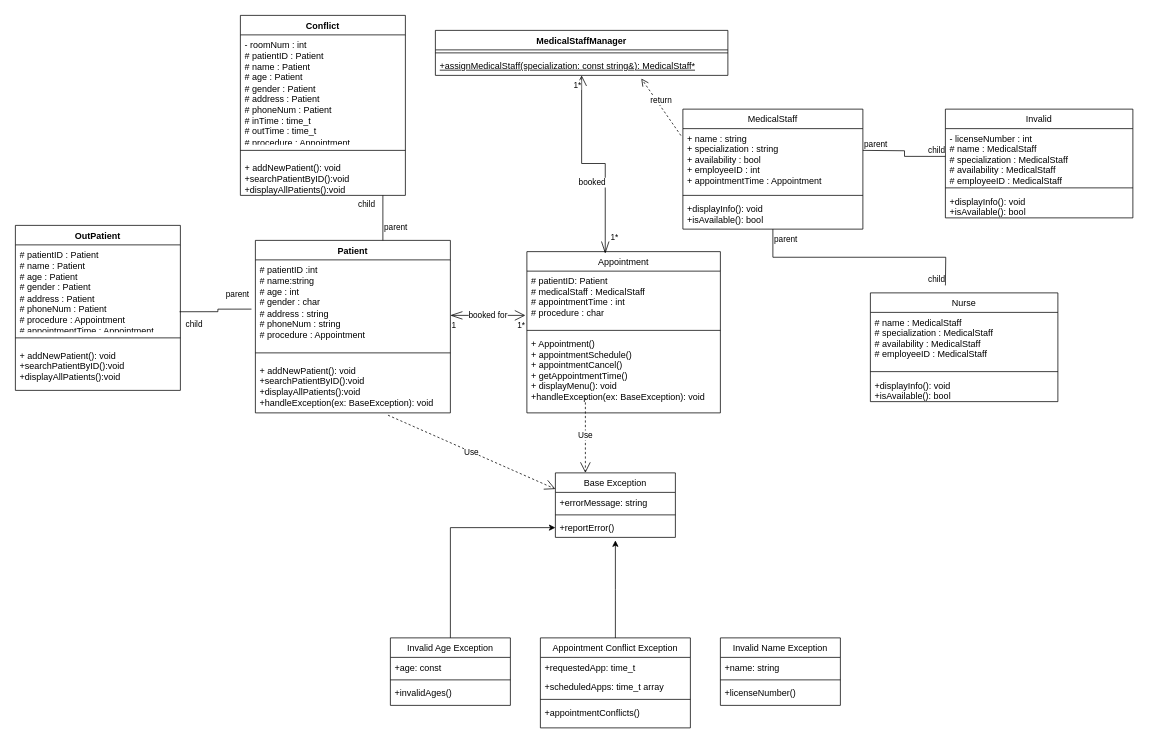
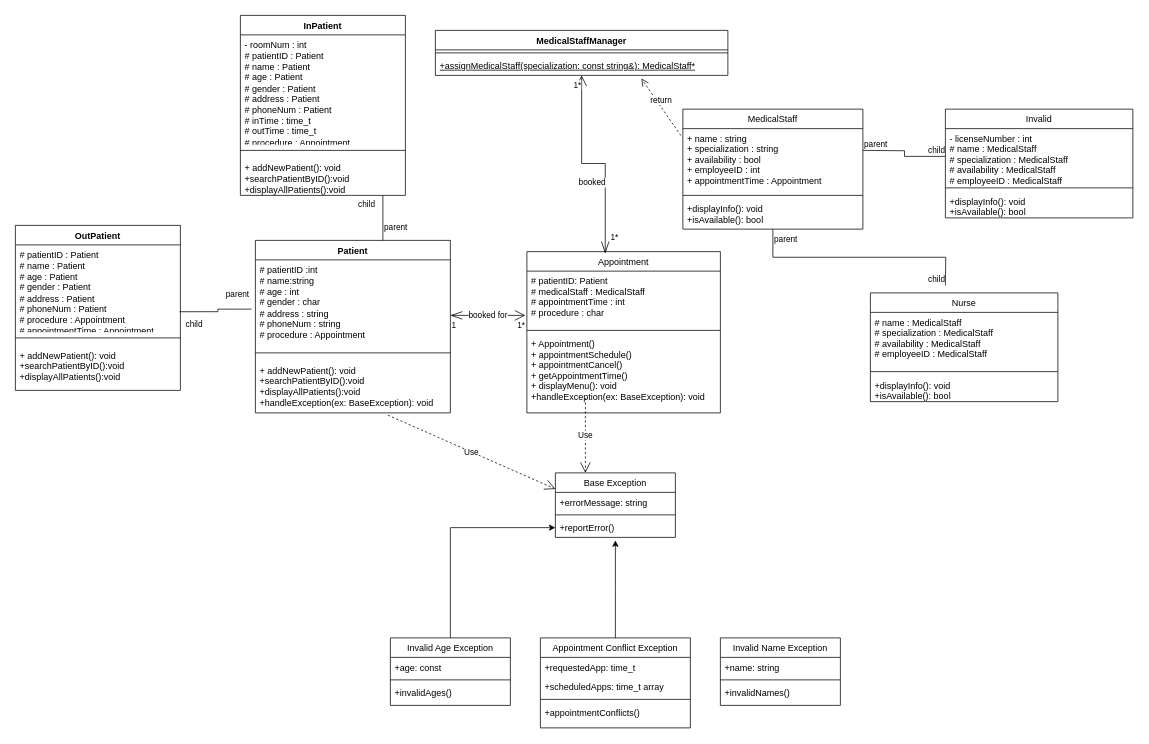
  <mxCell id="0" />
  <mxCell id="1" parent="0" />
  <mxCell id="2" style="edgeStyle=orthogonalEdgeStyle;rounded=0;orthogonalLoop=1;jettySize=auto;html=1;" parent="1" source="3" edge="1"><mxGeometry relative="1" as="geometry"><mxPoint x="820" y="720" as="targetPoint" /></mxGeometry></mxCell>
  <mxCell id="3" value="Appointment Conflict Exception" style="swimlane;fontStyle=0;align=center;verticalAlign=top;childLayout=stackLayout;horizontal=1;startSize=26;horizontalStack=0;resizeParent=1;resizeLast=0;collapsible=1;marginBottom=0;rounded=0;shadow=0;strokeWidth=1;" parent="1" vertex="1"><mxGeometry x="720" y="850" width="200" height="120" as="geometry"><mxRectangle x="130" y="380" width="160" height="26" as="alternateBounds" /></mxGeometry></mxCell>
  <mxCell id="4" value="+requestedApp: time_t" style="text;align=left;verticalAlign=top;spacingLeft=4;spacingRight=4;overflow=hidden;rotatable=0;points=[[0,0.5],[1,0.5]];portConstraint=eastwest;" parent="3" vertex="1"><mxGeometry y="26" width="200" height="26" as="geometry" /></mxCell>
  <mxCell id="5" value="+scheduledApps: time_t array" style="text;align=left;verticalAlign=top;spacingLeft=4;spacingRight=4;overflow=hidden;rotatable=0;points=[[0,0.5],[1,0.5]];portConstraint=eastwest;rounded=0;shadow=0;html=0;" parent="3" vertex="1"><mxGeometry y="52" width="200" height="26" as="geometry" /></mxCell>
  <mxCell id="6" value="" style="line;html=1;strokeWidth=1;align=left;verticalAlign=middle;spacingTop=-1;spacingLeft=3;spacingRight=3;rotatable=0;labelPosition=right;points=[];portConstraint=eastwest;" parent="3" vertex="1"><mxGeometry y="78" width="200" height="8" as="geometry" /></mxCell>
  <mxCell id="7" value="+appointmentConflicts()" style="text;align=left;verticalAlign=top;spacingLeft=4;spacingRight=4;overflow=hidden;rotatable=0;points=[[0,0.5],[1,0.5]];portConstraint=eastwest;fontStyle=0" parent="3" vertex="1"><mxGeometry y="86" width="200" height="34" as="geometry" /></mxCell>
  <mxCell id="8" value="Invalid Name Exception" style="swimlane;fontStyle=0;align=center;verticalAlign=top;childLayout=stackLayout;horizontal=1;startSize=26;horizontalStack=0;resizeParent=1;resizeLast=0;collapsible=1;marginBottom=0;rounded=0;shadow=0;strokeWidth=1;" parent="1" vertex="1"><mxGeometry x="960" y="850" width="160" height="90" as="geometry"><mxRectangle x="340" y="380" width="170" height="26" as="alternateBounds" /></mxGeometry></mxCell>
  <mxCell id="9" value="+name: string" style="text;align=left;verticalAlign=top;spacingLeft=4;spacingRight=4;overflow=hidden;rotatable=0;points=[[0,0.5],[1,0.5]];portConstraint=eastwest;" parent="8" vertex="1"><mxGeometry y="26" width="160" height="26" as="geometry" /></mxCell>
  <mxCell id="10" value="" style="line;html=1;strokeWidth=1;align=left;verticalAlign=middle;spacingTop=-1;spacingLeft=3;spacingRight=3;rotatable=0;labelPosition=right;points=[];portConstraint=eastwest;" parent="8" vertex="1"><mxGeometry y="52" width="160" height="8" as="geometry" /></mxCell>
- <mxCell id="11" value="+licenseNumber()" style="text;align=left;verticalAlign=top;spacingLeft=4;spacingRight=4;overflow=hidden;rotatable=0;points=[[0,0.5],[1,0.5]];portConstraint=eastwest;" parent="8" vertex="1"><mxGeometry y="60" width="160" height="26" as="geometry" /></mxCell>
+ <mxCell id="11" value="+invalidNames()" style="text;align=left;verticalAlign=top;spacingLeft=4;spacingRight=4;overflow=hidden;rotatable=0;points=[[0,0.5],[1,0.5]];portConstraint=eastwest;" parent="8" vertex="1"><mxGeometry y="60" width="160" height="26" as="geometry" /></mxCell>
  <mxCell id="12" value="Base Exception" style="swimlane;fontStyle=0;align=center;verticalAlign=top;childLayout=stackLayout;horizontal=1;startSize=26;horizontalStack=0;resizeParent=1;resizeLast=0;collapsible=1;marginBottom=0;rounded=0;shadow=0;strokeWidth=1;" parent="1" vertex="1"><mxGeometry x="740" y="630" width="160" height="86" as="geometry"><mxRectangle x="550" y="140" width="160" height="26" as="alternateBounds" /></mxGeometry></mxCell>
  <mxCell id="13" value="+errorMessage: string" style="text;align=left;verticalAlign=top;spacingLeft=4;spacingRight=4;overflow=hidden;rotatable=0;points=[[0,0.5],[1,0.5]];portConstraint=eastwest;" parent="12" vertex="1"><mxGeometry y="26" width="160" height="26" as="geometry" /></mxCell>
  <mxCell id="14" value="" style="line;html=1;strokeWidth=1;align=left;verticalAlign=middle;spacingTop=-1;spacingLeft=3;spacingRight=3;rotatable=0;labelPosition=right;points=[];portConstraint=eastwest;" parent="12" vertex="1"><mxGeometry y="52" width="160" height="8" as="geometry" /></mxCell>
  <mxCell id="15" value="+reportError()" style="text;align=left;verticalAlign=top;spacingLeft=4;spacingRight=4;overflow=hidden;rotatable=0;points=[[0,0.5],[1,0.5]];portConstraint=eastwest;" parent="12" vertex="1"><mxGeometry y="60" width="160" height="26" as="geometry" /></mxCell>
  <mxCell id="16" style="edgeStyle=orthogonalEdgeStyle;rounded=0;orthogonalLoop=1;jettySize=auto;html=1;entryX=0;entryY=0.5;entryDx=0;entryDy=0;" parent="1" source="17" target="15" edge="1"><mxGeometry relative="1" as="geometry" /></mxCell>
  <mxCell id="17" value="Invalid Age Exception" style="swimlane;fontStyle=0;align=center;verticalAlign=top;childLayout=stackLayout;horizontal=1;startSize=26;horizontalStack=0;resizeParent=1;resizeLast=0;collapsible=1;marginBottom=0;rounded=0;shadow=0;strokeWidth=1;" parent="1" vertex="1"><mxGeometry x="520" y="850" width="160" height="90" as="geometry"><mxRectangle x="550" y="140" width="160" height="26" as="alternateBounds" /></mxGeometry></mxCell>
  <mxCell id="18" value="+age: const" style="text;align=left;verticalAlign=top;spacingLeft=4;spacingRight=4;overflow=hidden;rotatable=0;points=[[0,0.5],[1,0.5]];portConstraint=eastwest;" parent="17" vertex="1"><mxGeometry y="26" width="160" height="26" as="geometry" /></mxCell>
  <mxCell id="19" value="" style="line;html=1;strokeWidth=1;align=left;verticalAlign=middle;spacingTop=-1;spacingLeft=3;spacingRight=3;rotatable=0;labelPosition=right;points=[];portConstraint=eastwest;" parent="17" vertex="1"><mxGeometry y="52" width="160" height="8" as="geometry" /></mxCell>
  <mxCell id="20" value="+invalidAges()" style="text;align=left;verticalAlign=top;spacingLeft=4;spacingRight=4;overflow=hidden;rotatable=0;points=[[0,0.5],[1,0.5]];portConstraint=eastwest;" parent="17" vertex="1"><mxGeometry y="60" width="160" height="26" as="geometry" /></mxCell>
  <mxCell id="21" value="Appointment" style="swimlane;fontStyle=0;align=center;verticalAlign=top;childLayout=stackLayout;horizontal=1;startSize=26;horizontalStack=0;resizeParent=1;resizeLast=0;collapsible=1;marginBottom=0;rounded=0;shadow=0;strokeWidth=1;" parent="1" vertex="1"><mxGeometry x="702" y="335" width="258" height="215" as="geometry"><mxRectangle x="230" y="140" width="160" height="26" as="alternateBounds" /></mxGeometry></mxCell>
  <mxCell id="22" value="# patientID: Patient&#10;# medicalStaff : MedicalStaff&#10;# appointmentTime : int&#10;# procedure : char" style="text;align=left;verticalAlign=top;spacingLeft=4;spacingRight=4;overflow=hidden;rotatable=0;points=[[0,0.5],[1,0.5]];portConstraint=eastwest;" parent="21" vertex="1"><mxGeometry y="26" width="258" height="74" as="geometry" /></mxCell>
  <mxCell id="23" value="" style="line;html=1;strokeWidth=1;align=left;verticalAlign=middle;spacingTop=-1;spacingLeft=3;spacingRight=3;rotatable=0;labelPosition=right;points=[];portConstraint=eastwest;" parent="21" vertex="1"><mxGeometry y="100" width="258" height="10" as="geometry" /></mxCell>
  <mxCell id="24" value="+ Appointment()&#10;+ appointmentSchedule()&#10;+ appointmentCancel()&#10;+ getAppointmentTime()&#10;+ displayMenu(): void&#10;+handleException(ex: BaseException): void&#10;" style="text;align=left;verticalAlign=top;spacingLeft=4;spacingRight=4;overflow=hidden;rotatable=0;points=[[0,0.5],[1,0.5]];portConstraint=eastwest;" parent="21" vertex="1"><mxGeometry y="110" width="258" height="2" as="geometry" /></mxCell>
- <mxCell id="25" value="Conflict" style="swimlane;fontStyle=1;align=center;verticalAlign=top;childLayout=stackLayout;horizontal=1;startSize=26;horizontalStack=0;resizeParent=1;resizeParentMax=0;resizeLast=0;collapsible=1;marginBottom=0;whiteSpace=wrap;html=1;" parent="1" vertex="1"><mxGeometry x="320" y="20" width="220" height="240" as="geometry" /></mxCell>
+ <mxCell id="25" value="InPatient" style="swimlane;fontStyle=1;align=center;verticalAlign=top;childLayout=stackLayout;horizontal=1;startSize=26;horizontalStack=0;resizeParent=1;resizeParentMax=0;resizeLast=0;collapsible=1;marginBottom=0;whiteSpace=wrap;html=1;" parent="1" vertex="1"><mxGeometry x="320" y="20" width="220" height="240" as="geometry" /></mxCell>
  <mxCell id="26" value="- roomNum : int&lt;br&gt;# patientID : Patient&lt;div&gt;# name : Patient&lt;br&gt;&lt;/div&gt;&lt;div&gt;# age : Patient&lt;/div&gt;&lt;div&gt;# gender : Patient&lt;/div&gt;&lt;div&gt;# address : Patient&lt;/div&gt;&lt;div&gt;# phoneNum : Patient&lt;/div&gt;&lt;div&gt;# inTime : time_t&lt;/div&gt;&lt;div&gt;# outTime : time_t&lt;/div&gt;&lt;div&gt;# procedure : Appointment&lt;/div&gt;" style="text;strokeColor=none;fillColor=none;align=left;verticalAlign=top;spacingLeft=4;spacingRight=4;overflow=hidden;rotatable=0;points=[[0,0.5],[1,0.5]];portConstraint=eastwest;whiteSpace=wrap;html=1;" parent="25" vertex="1"><mxGeometry y="26" width="220" height="144" as="geometry" /></mxCell>
  <mxCell id="27" value="" style="line;strokeWidth=1;fillColor=none;align=left;verticalAlign=middle;spacingTop=-1;spacingLeft=3;spacingRight=3;rotatable=0;labelPosition=right;points=[];portConstraint=eastwest;strokeColor=inherit;" parent="25" vertex="1"><mxGeometry y="170" width="220" height="20" as="geometry" /></mxCell>
  <mxCell id="28" value="+ addNewPatient(): void&lt;br&gt;+searchPatientByID():void&lt;br&gt;+displayAllPatients():void" style="text;strokeColor=none;fillColor=none;align=left;verticalAlign=top;spacingLeft=4;spacingRight=4;overflow=hidden;rotatable=0;points=[[0,0.5],[1,0.5]];portConstraint=eastwest;whiteSpace=wrap;html=1;" parent="25" vertex="1"><mxGeometry y="190" width="220" height="50" as="geometry" /></mxCell>
  <mxCell id="29" value="Patient" style="swimlane;fontStyle=1;align=center;verticalAlign=top;childLayout=stackLayout;horizontal=1;startSize=26;horizontalStack=0;resizeParent=1;resizeParentMax=0;resizeLast=0;collapsible=1;marginBottom=0;whiteSpace=wrap;html=1;" vertex="1" parent="1"><mxGeometry x="340" y="320" width="260" height="230" as="geometry" /></mxCell>
  <mxCell id="30" value="# patientID :int&lt;br&gt;# name:string&lt;div&gt;&lt;div&gt;# age : int&lt;/div&gt;&lt;div&gt;# gender : char&lt;/div&gt;&lt;div&gt;# address : string&lt;/div&gt;&lt;div&gt;# phoneNum : string&lt;/div&gt;&lt;/div&gt;&lt;div&gt;# procedure : Appointment&lt;br&gt;&lt;/div&gt;" style="text;strokeColor=none;fillColor=none;align=left;verticalAlign=top;spacingLeft=4;spacingRight=4;overflow=hidden;rotatable=0;points=[[0,0.5],[1,0.5]];portConstraint=eastwest;whiteSpace=wrap;html=1;" vertex="1" parent="29"><mxGeometry y="26" width="260" height="114" as="geometry" /></mxCell>
  <mxCell id="31" value="" style="line;strokeWidth=1;fillColor=none;align=left;verticalAlign=middle;spacingTop=-1;spacingLeft=3;spacingRight=3;rotatable=0;labelPosition=right;points=[];portConstraint=eastwest;strokeColor=inherit;" vertex="1" parent="29"><mxGeometry y="140" width="260" height="20" as="geometry" /></mxCell>
  <mxCell id="32" value="+ addNewPatient(): void&lt;br&gt;+searchPatientByID():void&lt;br&gt;+displayAllPatients():void&lt;br&gt;+handleException(ex: BaseException): void" style="text;strokeColor=none;fillColor=none;align=left;verticalAlign=top;spacingLeft=4;spacingRight=4;overflow=hidden;rotatable=0;points=[[0,0.5],[1,0.5]];portConstraint=eastwest;whiteSpace=wrap;html=1;" vertex="1" parent="29"><mxGeometry y="160" width="260" height="70" as="geometry" /></mxCell>
  <mxCell id="33" value="OutPatient" style="swimlane;fontStyle=1;align=center;verticalAlign=top;childLayout=stackLayout;horizontal=1;startSize=26;horizontalStack=0;resizeParent=1;resizeParentMax=0;resizeLast=0;collapsible=1;marginBottom=0;whiteSpace=wrap;html=1;" vertex="1" parent="1"><mxGeometry x="20" y="300" width="220" height="220" as="geometry" /></mxCell>
  <mxCell id="34" value="# patientID : Patient&lt;div&gt;# name : Patient&lt;br&gt;&lt;/div&gt;&lt;div&gt;# age : Patient&lt;/div&gt;&lt;div&gt;# gender : Patient&lt;/div&gt;&lt;div&gt;# address : Patient&lt;/div&gt;&lt;div&gt;# phoneNum : Patient&lt;/div&gt;&lt;div&gt;# procedure : Appointment&lt;/div&gt;&lt;div&gt;# appointmentTime : Appointment&lt;br&gt;&lt;/div&gt;" style="text;strokeColor=none;fillColor=none;align=left;verticalAlign=top;spacingLeft=4;spacingRight=4;overflow=hidden;rotatable=0;points=[[0,0.5],[1,0.5]];portConstraint=eastwest;whiteSpace=wrap;html=1;" vertex="1" parent="33"><mxGeometry y="26" width="220" height="114" as="geometry" /></mxCell>
  <mxCell id="35" value="" style="line;strokeWidth=1;fillColor=none;align=left;verticalAlign=middle;spacingTop=-1;spacingLeft=3;spacingRight=3;rotatable=0;labelPosition=right;points=[];portConstraint=eastwest;strokeColor=inherit;" vertex="1" parent="33"><mxGeometry y="140" width="220" height="20" as="geometry" /></mxCell>
  <mxCell id="36" value="+ addNewPatient(): void&lt;br&gt;+searchPatientByID():void&lt;br&gt;+displayAllPatients():void" style="text;strokeColor=none;fillColor=none;align=left;verticalAlign=top;spacingLeft=4;spacingRight=4;overflow=hidden;rotatable=0;points=[[0,0.5],[1,0.5]];portConstraint=eastwest;whiteSpace=wrap;html=1;" vertex="1" parent="33"><mxGeometry y="160" width="220" height="60" as="geometry" /></mxCell>
  <mxCell id="37" value="booked for" style="endArrow=open;html=1;endSize=12;startArrow=openThin;startSize=14;startFill=0;edgeStyle=orthogonalEdgeStyle;rounded=0;" edge="1" parent="1"><mxGeometry relative="1" as="geometry"><mxPoint x="600" y="420" as="sourcePoint" /><mxPoint x="700" y="420" as="targetPoint" /></mxGeometry></mxCell>
  <mxCell id="38" value="1" style="edgeLabel;resizable=0;html=1;align=left;verticalAlign=top;" connectable="0" vertex="1" parent="37"><mxGeometry x="-1" relative="1" as="geometry" /></mxCell>
  <mxCell id="39" value="1*" style="edgeLabel;resizable=0;html=1;align=right;verticalAlign=top;" connectable="0" vertex="1" parent="37"><mxGeometry x="1" relative="1" as="geometry" /></mxCell>
  <mxCell id="40" value="" style="endArrow=none;html=1;edgeStyle=orthogonalEdgeStyle;rounded=0;" edge="1" parent="1"><mxGeometry relative="1" as="geometry"><mxPoint x="510" y="320" as="sourcePoint" /><mxPoint x="510" y="260" as="targetPoint" /></mxGeometry></mxCell>
  <mxCell id="41" value="parent" style="edgeLabel;resizable=0;html=1;align=left;verticalAlign=bottom;" connectable="0" vertex="1" parent="40"><mxGeometry x="-1" relative="1" as="geometry"><mxPoint y="-10" as="offset" /></mxGeometry></mxCell>
  <mxCell id="42" value="child" style="edgeLabel;resizable=0;html=1;align=right;verticalAlign=bottom;" connectable="0" vertex="1" parent="40"><mxGeometry x="1" relative="1" as="geometry"><mxPoint x="-10" y="20" as="offset" /></mxGeometry></mxCell>
  <mxCell id="43" value="" style="endArrow=none;html=1;edgeStyle=orthogonalEdgeStyle;rounded=0;exitX=-0.02;exitY=0.576;exitDx=0;exitDy=0;exitPerimeter=0;entryX=0.995;entryY=0.782;entryDx=0;entryDy=0;entryPerimeter=0;" edge="1" parent="1" source="30" target="34"><mxGeometry relative="1" as="geometry"><mxPoint x="311" y="409.71" as="sourcePoint" /><mxPoint x="240" y="409.71" as="targetPoint" /></mxGeometry></mxCell>
  <mxCell id="44" value="parent" style="edgeLabel;resizable=0;html=1;align=left;verticalAlign=bottom;" connectable="0" vertex="1" parent="43"><mxGeometry x="-1" relative="1" as="geometry"><mxPoint x="-36" y="-12" as="offset" /></mxGeometry></mxCell>
  <mxCell id="45" value="child" style="edgeLabel;resizable=0;html=1;align=right;verticalAlign=bottom;" connectable="0" vertex="1" parent="43"><mxGeometry x="1" relative="1" as="geometry"><mxPoint x="31" y="25" as="offset" /></mxGeometry></mxCell>
  <mxCell id="46" value="MedicalStaff" style="swimlane;fontStyle=0;align=center;verticalAlign=top;childLayout=stackLayout;horizontal=1;startSize=26;horizontalStack=0;resizeParent=1;resizeLast=0;collapsible=1;marginBottom=0;rounded=0;shadow=0;strokeWidth=1;" vertex="1" parent="1"><mxGeometry x="910" y="145" width="240" height="160" as="geometry"><mxRectangle x="230" y="140" width="160" height="26" as="alternateBounds" /></mxGeometry></mxCell>
  <mxCell id="47" value="+ name : string&#10;+ specialization : string&#10;+ availability : bool&#10;+ employeeID : int&#10;+ appointmentTime : Appointment" style="text;align=left;verticalAlign=top;spacingLeft=4;spacingRight=4;overflow=hidden;rotatable=0;points=[[0,0.5],[1,0.5]];portConstraint=eastwest;" vertex="1" parent="46"><mxGeometry y="26" width="240" height="84" as="geometry" /></mxCell>
  <mxCell id="48" value="" style="line;html=1;strokeWidth=1;align=left;verticalAlign=middle;spacingTop=-1;spacingLeft=3;spacingRight=3;rotatable=0;labelPosition=right;points=[];portConstraint=eastwest;" vertex="1" parent="46"><mxGeometry y="110" width="240" height="10" as="geometry" /></mxCell>
  <mxCell id="49" value="+displayInfo(): void &#10;+isAvailable(): bool " style="text;align=left;verticalAlign=top;spacingLeft=4;spacingRight=4;overflow=hidden;rotatable=0;points=[[0,0.5],[1,0.5]];portConstraint=eastwest;" vertex="1" parent="46"><mxGeometry y="120" width="240" height="40" as="geometry" /></mxCell>
  <mxCell id="50" value="Invalid" style="swimlane;fontStyle=0;align=center;verticalAlign=top;childLayout=stackLayout;horizontal=1;startSize=26;horizontalStack=0;resizeParent=1;resizeLast=0;collapsible=1;marginBottom=0;rounded=0;shadow=0;strokeWidth=1;" vertex="1" parent="1"><mxGeometry x="1260" y="145" width="250" height="145" as="geometry"><mxRectangle x="230" y="140" width="160" height="26" as="alternateBounds" /></mxGeometry></mxCell>
  <mxCell id="51" value="- licenseNumber : int&#10;# name : MedicalStaff&#10;# specialization : MedicalStaff&#10;# availability : MedicalStaff&#10;# employeeID : MedicalStaff" style="text;align=left;verticalAlign=top;spacingLeft=4;spacingRight=4;overflow=hidden;rotatable=0;points=[[0,0.5],[1,0.5]];portConstraint=eastwest;" vertex="1" parent="50"><mxGeometry y="26" width="250" height="74" as="geometry" /></mxCell>
  <mxCell id="52" value="" style="line;html=1;strokeWidth=1;align=left;verticalAlign=middle;spacingTop=-1;spacingLeft=3;spacingRight=3;rotatable=0;labelPosition=right;points=[];portConstraint=eastwest;" vertex="1" parent="50"><mxGeometry y="100" width="250" height="10" as="geometry" /></mxCell>
  <mxCell id="53" value="+displayInfo(): void &#10;+isAvailable(): bool" style="text;align=left;verticalAlign=top;spacingLeft=4;spacingRight=4;overflow=hidden;rotatable=0;points=[[0,0.5],[1,0.5]];portConstraint=eastwest;" vertex="1" parent="50"><mxGeometry y="110" width="250" height="2" as="geometry" /></mxCell>
  <mxCell id="54" value="Nurse" style="swimlane;fontStyle=0;align=center;verticalAlign=top;childLayout=stackLayout;horizontal=1;startSize=26;horizontalStack=0;resizeParent=1;resizeLast=0;collapsible=1;marginBottom=0;rounded=0;shadow=0;strokeWidth=1;" vertex="1" parent="1"><mxGeometry x="1160" y="390" width="250" height="145" as="geometry"><mxRectangle x="230" y="140" width="160" height="26" as="alternateBounds" /></mxGeometry></mxCell>
  <mxCell id="55" value="# name : MedicalStaff&#10;# specialization : MedicalStaff&#10;# availability : MedicalStaff&#10;# employeeID : MedicalStaff" style="text;align=left;verticalAlign=top;spacingLeft=4;spacingRight=4;overflow=hidden;rotatable=0;points=[[0,0.5],[1,0.5]];portConstraint=eastwest;" vertex="1" parent="54"><mxGeometry y="26" width="250" height="74" as="geometry" /></mxCell>
  <mxCell id="56" value="" style="line;html=1;strokeWidth=1;align=left;verticalAlign=middle;spacingTop=-1;spacingLeft=3;spacingRight=3;rotatable=0;labelPosition=right;points=[];portConstraint=eastwest;" vertex="1" parent="54"><mxGeometry y="100" width="250" height="10" as="geometry" /></mxCell>
  <mxCell id="57" value="+displayInfo(): void &#10;+isAvailable(): bool" style="text;align=left;verticalAlign=top;spacingLeft=4;spacingRight=4;overflow=hidden;rotatable=0;points=[[0,0.5],[1,0.5]];portConstraint=eastwest;" vertex="1" parent="54"><mxGeometry y="110" width="250" height="2" as="geometry" /></mxCell>
  <mxCell id="58" value="booked" style="endArrow=open;html=1;endSize=12;startArrow=openThin;startSize=14;startFill=0;edgeStyle=orthogonalEdgeStyle;rounded=0;exitX=0.405;exitY=0.012;exitDx=0;exitDy=0;exitPerimeter=0;" edge="1" parent="1" source="21" target="67"><mxGeometry x="0.026" y="25" relative="1" as="geometry"><mxPoint x="727" y="240" as="sourcePoint" /><mxPoint y="170" as="targetPoint" x="780" /><mxPoint as="offset" /></mxGeometry></mxCell>
  <mxCell id="59" value="1*" style="edgeLabel;resizable=0;html=1;align=left;verticalAlign=top;" connectable="0" vertex="1" parent="58"><mxGeometry x="-1" relative="1" as="geometry"><mxPoint x="6" y="-35" as="offset" /></mxGeometry></mxCell>
  <mxCell id="60" value="1*" style="edgeLabel;resizable=0;html=1;align=right;verticalAlign=top;" connectable="0" vertex="1" parent="58"><mxGeometry x="1" relative="1" as="geometry" /></mxCell>
  <mxCell id="61" value="" style="endArrow=none;html=1;edgeStyle=orthogonalEdgeStyle;rounded=0;entryX=0;entryY=0.5;entryDx=0;entryDy=0;" edge="1" parent="1" target="51"><mxGeometry relative="1" as="geometry"><mxPoint x="1150" y="200" as="sourcePoint" /><mxPoint x="1310" y="200" as="targetPoint" /></mxGeometry></mxCell>
  <mxCell id="62" value="parent" style="edgeLabel;resizable=0;html=1;align=left;verticalAlign=bottom;" connectable="0" vertex="1" parent="61"><mxGeometry x="-1" relative="1" as="geometry" /></mxCell>
  <mxCell id="63" value="child" style="edgeLabel;resizable=0;html=1;align=right;verticalAlign=bottom;" connectable="0" vertex="1" parent="61"><mxGeometry x="1" relative="1" as="geometry" /></mxCell>
  <mxCell id="64" value="" style="endArrow=none;html=1;edgeStyle=orthogonalEdgeStyle;rounded=0;exitX=0.5;exitY=1;exitDx=0;exitDy=0;" edge="1" parent="1" source="46"><mxGeometry relative="1" as="geometry"><mxPoint x="1100" y="360" as="sourcePoint" /><mxPoint x="1260" y="380" as="targetPoint" /></mxGeometry></mxCell>
  <mxCell id="65" value="parent" style="edgeLabel;resizable=0;html=1;align=left;verticalAlign=bottom;" connectable="0" vertex="1" parent="64"><mxGeometry x="-1" relative="1" as="geometry"><mxPoint y="21" as="offset" /></mxGeometry></mxCell>
  <mxCell id="66" value="child" style="edgeLabel;resizable=0;html=1;align=right;verticalAlign=bottom;" connectable="0" vertex="1" parent="64"><mxGeometry x="1" relative="1" as="geometry" /></mxCell>
  <mxCell id="67" value="MedicalStaffManager" style="swimlane;fontStyle=1;align=center;verticalAlign=top;childLayout=stackLayout;horizontal=1;startSize=26;horizontalStack=0;resizeParent=1;resizeParentMax=0;resizeLast=0;collapsible=1;marginBottom=0;whiteSpace=wrap;html=1;" vertex="1" parent="1"><mxGeometry x="580" y="40" width="390" height="60" as="geometry" /></mxCell>
  <mxCell id="68" value="" style="line;strokeWidth=1;fillColor=none;align=left;verticalAlign=middle;spacingTop=-1;spacingLeft=3;spacingRight=3;rotatable=0;labelPosition=right;points=[];portConstraint=eastwest;strokeColor=inherit;" vertex="1" parent="67"><mxGeometry y="26" width="390" height="8" as="geometry" /></mxCell>
  <mxCell id="69" value="&lt;u&gt;+assignMedicalStaff(specialization: const string&amp;amp;): MedicalStaff*&lt;/u&gt;" style="text;strokeColor=none;fillColor=none;align=left;verticalAlign=top;spacingLeft=4;spacingRight=4;overflow=hidden;rotatable=0;points=[[0,0.5],[1,0.5]];portConstraint=eastwest;whiteSpace=wrap;html=1;" vertex="1" parent="67"><mxGeometry y="34" width="390" height="26" as="geometry" /></mxCell>
  <mxCell id="70" value="return" style="html=1;verticalAlign=bottom;endArrow=open;dashed=1;endSize=8;curved=0;rounded=0;exitX=-0.011;exitY=0.11;exitDx=0;exitDy=0;exitPerimeter=0;entryX=0.704;entryY=1.162;entryDx=0;entryDy=0;entryPerimeter=0;" edge="1" parent="1" source="47" target="69"><mxGeometry relative="1" as="geometry"><mxPoint x="890" y="180" as="sourcePoint" /><mxPoint x="810" y="180" as="targetPoint" /></mxGeometry></mxCell>
  <mxCell id="71" value="Use" style="endArrow=open;endSize=12;dashed=1;html=1;rounded=0;entryX=0.25;entryY=0;entryDx=0;entryDy=0;" edge="1" parent="1" target="12"><mxGeometry width="160" relative="1" as="geometry"><mxPoint y="530" as="sourcePoint" x="780" /><mxPoint x="870" y="530" as="targetPoint" /></mxGeometry></mxCell>
  <mxCell id="72" value="Use" style="endArrow=open;endSize=12;dashed=1;html=1;rounded=0;exitX=0.68;exitY=1.044;exitDx=0;exitDy=0;exitPerimeter=0;entryX=0;entryY=0.25;entryDx=0;entryDy=0;" edge="1" parent="1" source="32" target="12"><mxGeometry width="160" relative="1" as="geometry"><mxPoint x="620" y="530" as="sourcePoint" /><mxPoint y="530" as="targetPoint" x="780" /></mxGeometry></mxCell>
